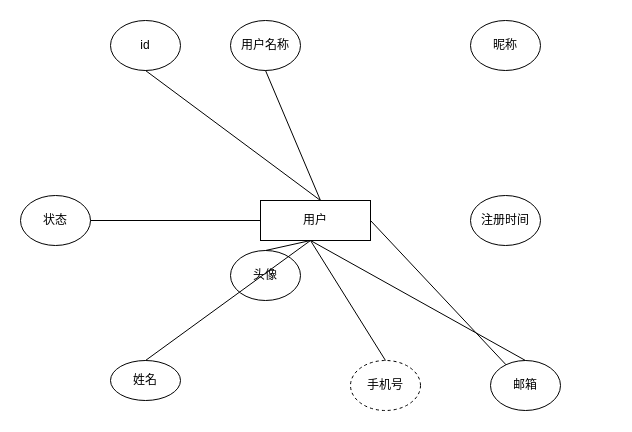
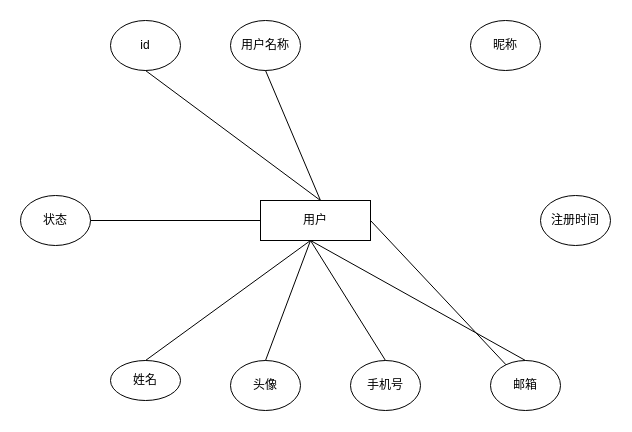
  <mxCell id="0" />
  <mxCell id="1" parent="0" />
  <mxCell id="2" value="用户" style="rounded=0;whiteSpace=wrap;html=1;" vertex="1" parent="1"><mxGeometry x="260" y="200" width="110" height="40" as="geometry" /></mxCell>
- <mxCell id="3" value="注册时间" style="ellipse;whiteSpace=wrap;html=1;" vertex="1" parent="1"><mxGeometry x="470" y="195" width="70" height="50" as="geometry" /></mxCell>
+ <mxCell id="3" value="注册时间" style="ellipse;whiteSpace=wrap;html=1;" vertex="1" parent="1"><mxGeometry x="540" y="195" width="70" height="50" as="geometry" /></mxCell>
  <mxCell id="4" value="状态" style="ellipse;whiteSpace=wrap;html=1;" vertex="1" parent="1"><mxGeometry x="20" y="195" width="70" height="50" as="geometry" /></mxCell>
  <mxCell id="5" value="id" style="ellipse;whiteSpace=wrap;html=1;" vertex="1" parent="1"><mxGeometry x="110" y="20" width="70" height="50" as="geometry" /></mxCell>
  <mxCell id="6" value="用户名称" style="ellipse;whiteSpace=wrap;html=1;" vertex="1" parent="1"><mxGeometry x="230" y="20" width="70" height="50" as="geometry" /></mxCell>
  <mxCell id="7" value="昵称" style="ellipse;whiteSpace=wrap;html=1;" vertex="1" parent="1"><mxGeometry x="470" y="20" width="70" height="50" as="geometry" /></mxCell>
  <mxCell id="8" value="邮箱" style="ellipse;whiteSpace=wrap;html=1;" vertex="1" parent="1"><mxGeometry x="490" y="360" width="70" height="50" as="geometry" /></mxCell>
  <mxCell id="9" value="姓名" style="ellipse;whiteSpace=wrap;html=1;" vertex="1" parent="1"><mxGeometry x="110" y="360" width="70" height="40" as="geometry" /></mxCell>
- <mxCell id="10" value="手机号" style="ellipse;whiteSpace=wrap;html=1;dashed=1;" vertex="1" parent="1"><mxGeometry x="350" y="360" width="70" height="50" as="geometry" /></mxCell>
- <mxCell id="11" value="头像" style="ellipse;whiteSpace=wrap;html=1;" vertex="1" parent="1"><mxGeometry x="230" y="250" width="70" height="50" as="geometry" /></mxCell>
+ <mxCell id="10" value="手机号" style="ellipse;whiteSpace=wrap;html=1;" vertex="1" parent="1"><mxGeometry x="350" y="360" width="70" height="50" as="geometry" /></mxCell>
+ <mxCell id="11" value="头像" style="ellipse;whiteSpace=wrap;html=1;" vertex="1" parent="1"><mxGeometry x="230" y="360" width="70" height="50" as="geometry" /></mxCell>
  <mxCell id="12" value="" style="endArrow=none;html=1;rounded=0;exitX=0.5;exitY=1;exitDx=0;exitDy=0;entryX=0.5;entryY=1;entryDx=0;entryDy=0;" edge="1" parent="1" source="5" target="6"><mxGeometry width="50" height="50" relative="1" as="geometry"><mxPoint x="380" y="250" as="sourcePoint" /><mxPoint x="430" y="200" as="targetPoint" /><Array as="points"><mxPoint x="320" y="200" /></Array></mxGeometry></mxCell>
  <mxCell id="13" value="" style="endArrow=none;html=1;rounded=0;exitX=0.5;exitY=0;exitDx=0;exitDy=0;entryX=0.5;entryY=0;entryDx=0;entryDy=0;" edge="1" parent="1" source="9" target="11"><mxGeometry width="50" height="50" relative="1" as="geometry"><mxPoint x="380" y="250" as="sourcePoint" /><mxPoint x="430" y="200" as="targetPoint" /><Array as="points"><mxPoint x="310" y="240" /></Array></mxGeometry></mxCell>
  <mxCell id="14" value="" style="endArrow=none;html=1;rounded=0;exitX=0.5;exitY=0;exitDx=0;exitDy=0;entryX=0.5;entryY=0;entryDx=0;entryDy=0;" edge="1" parent="1" source="10" target="8"><mxGeometry width="50" height="50" relative="1" as="geometry"><mxPoint x="380" y="250" as="sourcePoint" /><mxPoint x="430" y="200" as="targetPoint" /><Array as="points"><mxPoint x="310" y="240" /></Array></mxGeometry></mxCell>
  <mxCell id="15" value="" style="endArrow=none;html=1;rounded=0;exitX=1;exitY=0.5;exitDx=0;exitDy=0;" edge="1" parent="1" source="2" target="8"><mxGeometry width="50" height="50" relative="1" as="geometry"><mxPoint x="380" y="250" as="sourcePoint" /><mxPoint x="430" y="200" as="targetPoint" /></mxGeometry></mxCell>
  <mxCell id="16" value="" style="endArrow=none;html=1;rounded=0;entryX=1;entryY=0.5;entryDx=0;entryDy=0;exitX=0;exitY=0.5;exitDx=0;exitDy=0;" edge="1" parent="1" source="2" target="4"><mxGeometry width="50" height="50" relative="1" as="geometry"><mxPoint x="380" y="250" as="sourcePoint" /><mxPoint x="430" y="200" as="targetPoint" /><Array as="points" /></mxGeometry></mxCell>
